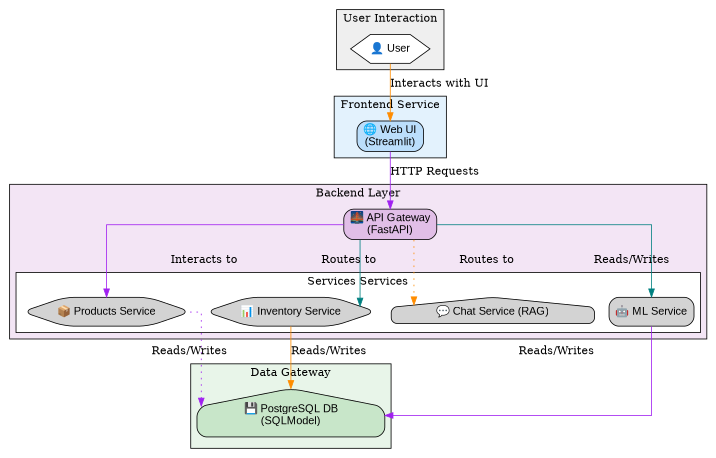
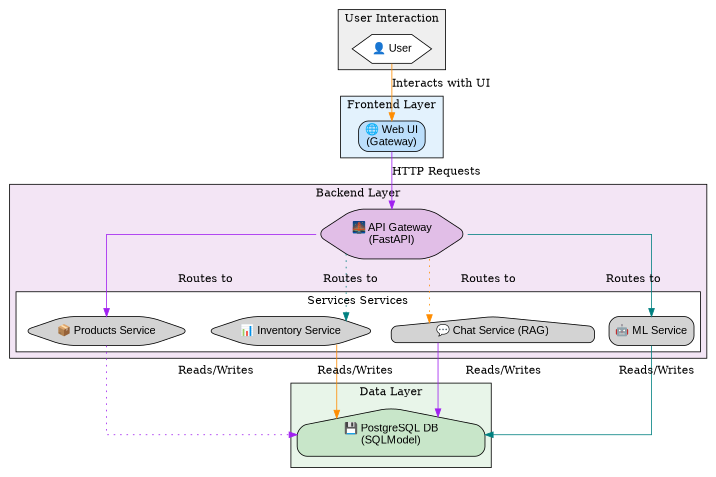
  digraph {
    rankdir=TB
    splines=ortho
    node [fontname=Arial shape=box style="rounded,filled"]
    edge [color=purple style=solid]
-   n1 [fillcolor="#BBDEFB" label="🌐 Web UI\n(Streamlit)"]
+   n1 [fillcolor="#BBDEFB" label="🌐 Web UI\n(Gateway)"]
    n2 [fillcolor="#FFFFFF" label="👤 User" shape=hexagon style=filled]
    n3 [label="📦 Products Service" shape=hexagon]
    n4 [label="📊 Inventory Service" shape=hexagon]
    n5 [label="💬 Chat Service (RAG)" shape=house]
    n6 [label="🤖 ML Service"]
-   n7 [fillcolor="#E1BEE7" label="🌉 API Gateway\n(FastAPI)"]
+   n7 [fillcolor="#E1BEE7" label="🌉 API Gateway\n(FastAPI)" shape=hexagon]
    n8 [fillcolor="#C8E6C9" label="💾 PostgreSQL DB\n(SQLModel)" shape=house]
    subgraph cluster_1 {
      bgcolor="#E3F2FD"
-     label="Frontend Service"
+     label="Frontend Layer"
      n1
    }
    subgraph cluster_2 {
      bgcolor="#EFEFEF"
      label="User Interaction"
      n2
    }
    subgraph cluster_3 {
      bgcolor="#F3E5F5"
      label="Backend Layer"
      n7
      subgraph cluster_4 {
        bgcolor="#FFFFFF"
        label="Services Services"
        n3
        n4
        n5
        n6
      }
    }
    subgraph cluster_5 {
      bgcolor="#E8F5E9"
-     label="Data Gateway"
+     label="Data Layer"
      n8
    }
    n1 -> n7 [label="HTTP Requests"]
    n2 -> n1 [color=darkorange label="Interacts with UI"]
    n3 -> n8 [label="Reads/Writes" style=dotted]
    n4 -> n8 [color=darkorange label="Reads/Writes"]
-   n6 -> n8 [label="Reads/Writes"]
-   n7 -> n3 [label="Interacts to"]
-   n7 -> n4 [color=teal label="Routes to"]
+   n5 -> n8 [label="Reads/Writes"]
+   n6 -> n8 [color=teal label="Reads/Writes"]
+   n7 -> n3 [label="Routes to"]
+   n7 -> n4 [color=teal label="Routes to" style=dotted]
    n7 -> n5 [color=darkorange label="Routes to" style=dotted]
-   n7 -> n6 [color=teal label="Reads/Writes"]
+   n7 -> n6 [color=teal label="Routes to"]
  }
